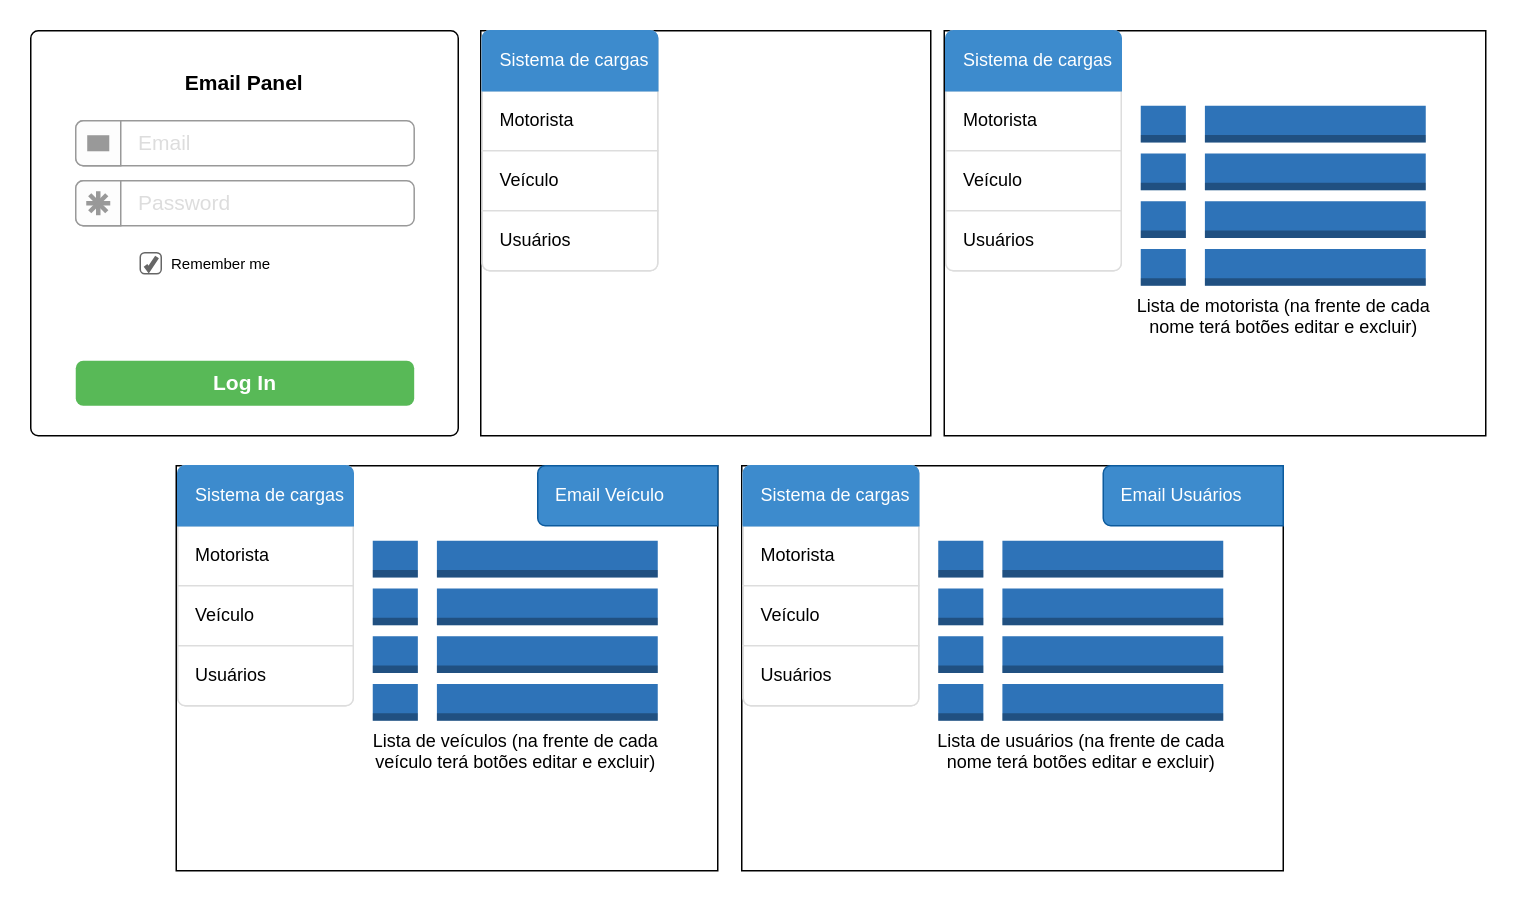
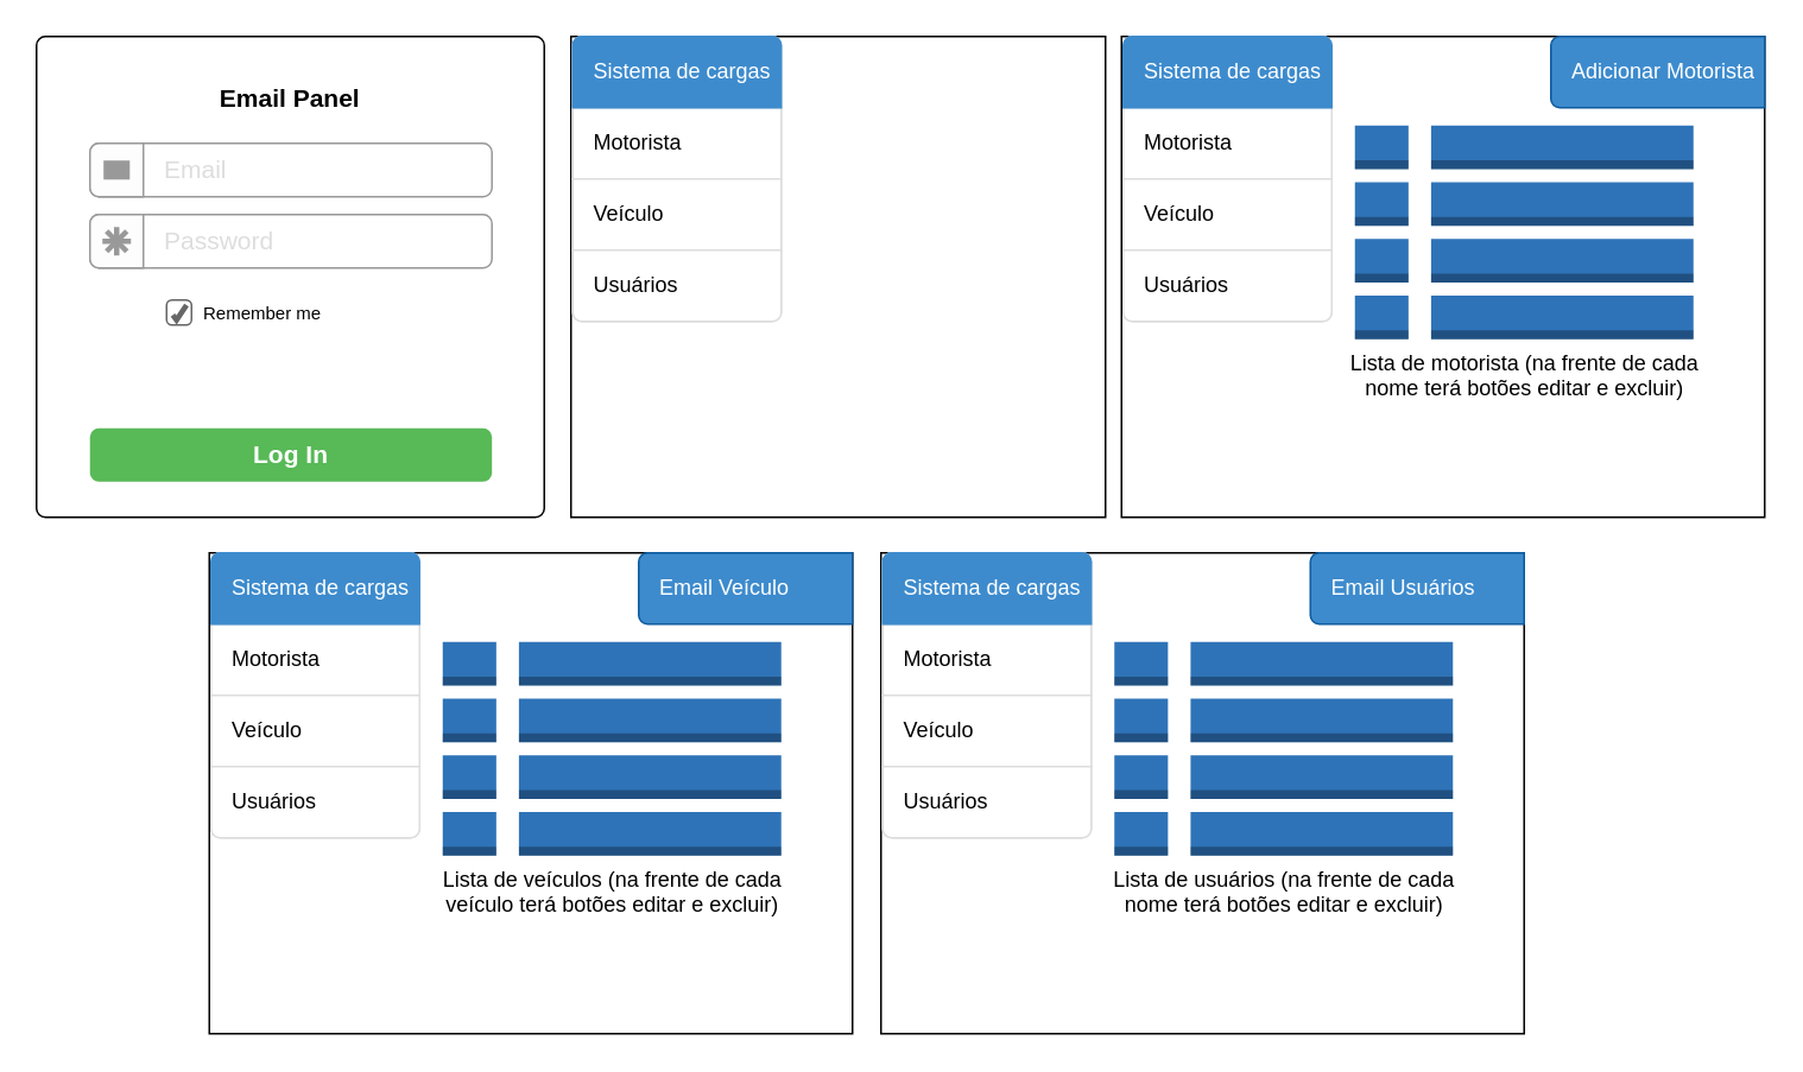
  <mxCell id="0" />
  <mxCell id="1" parent="0" />
  <mxCell id="2" value="Email Panel" style="html=1;shadow=0;dashed=0;shape=mxgraph.bootstrap.rrect;fillColor=#ffffff;align=center;rSize=5;strokeColor=#000000;verticalAlign=top;spacingTop=20;fontSize=14;fontStyle=1;whiteSpace=wrap;" vertex="1" parent="1"><mxGeometry x="20" y="20" width="285" height="270" as="geometry" /></mxCell>
  <mxCell id="3" value="Email" style="html=1;shadow=0;dashed=0;shape=mxgraph.bootstrap.rrect;rSize=5;strokeColor=#999999;fillColor=#ffffff;fontSize=14;fontColor=#dddddd;align=left;spacingLeft=40;whiteSpace=wrap;resizeWidth=1;" vertex="1" parent="2"><mxGeometry width="225.625" height="30" relative="1" as="geometry"><mxPoint x="30" y="60" as="offset" /></mxGeometry></mxCell>
  <mxCell id="4" value="" style="html=1;shadow=0;dashed=0;shape=mxgraph.bootstrap.leftButton;rSize=5;strokeColor=#999999;fillColor=#fdfdfd;resizeHeight=1;" vertex="1" parent="3"><mxGeometry width="30" height="30" relative="1" as="geometry" /></mxCell>
  <mxCell id="5" value="" style="html=1;shadow=0;dashed=0;shape=mxgraph.bootstrap.mail;strokeColor=#fdfdfd;fillColor=#999999;strokeWidth=1.3;" vertex="1" parent="4"><mxGeometry x="0.5" y="0.5" width="16" height="12" relative="1" as="geometry"><mxPoint x="-8" y="-6" as="offset" /></mxGeometry></mxCell>
  <mxCell id="6" value="Password" style="html=1;shadow=0;dashed=0;shape=mxgraph.bootstrap.rrect;fillColor=#ffffff;rSize=5;strokeColor=#999999;fontSize=14;fontColor=#dddddd;align=left;spacingLeft=40;whiteSpace=wrap;resizeWidth=1;" vertex="1" parent="2"><mxGeometry width="225.625" height="30" relative="1" as="geometry"><mxPoint x="30" y="100" as="offset" /></mxGeometry></mxCell>
  <mxCell id="7" value="" style="html=1;shadow=0;dashed=0;shape=mxgraph.bootstrap.leftButton;rSize=5;strokeColor=#999999;fillColor=#fdfdfd;resizeHeight=1;" vertex="1" parent="6"><mxGeometry width="30" height="30" relative="1" as="geometry"><mxPoint as="offset" /></mxGeometry></mxCell>
  <mxCell id="8" value="" style="html=1;shadow=0;dashed=0;shape=mxgraph.bootstrap.password;strokeColor=#999999;strokeWidth=3;" vertex="1" parent="7"><mxGeometry x="0.5" y="0.5" width="16" height="16" relative="1" as="geometry"><mxPoint x="-8" y="-8" as="offset" /></mxGeometry></mxCell>
  <mxCell id="9" value="Remember me" style="html=1;shadow=0;dashed=0;shape=mxgraph.bootstrap.checkbox;rSize=3;strokeColor=#666666;fillColor=#ffffff;labelPosition=right;align=left;spacingLeft=5;fontSize=10;" vertex="1" parent="2"><mxGeometry width="14" height="14" relative="1" as="geometry"><mxPoint x="73" y="148" as="offset" /></mxGeometry></mxCell>
  <mxCell id="10" value="Log In" style="html=1;shadow=0;dashed=0;shape=mxgraph.bootstrap.rrect;rSize=5;strokeColor=none;fillColor=#58B957;fontColor=#ffffff;fontSize=14;fontStyle=1;whiteSpace=wrap;resizeWidth=1;" vertex="1" parent="2"><mxGeometry y="1" width="225.625" height="30" relative="1" as="geometry"><mxPoint x="30" y="-50" as="offset" /></mxGeometry></mxCell>
  <mxCell id="11" value="" style="rounded=0;whiteSpace=wrap;html=1;" vertex="1" parent="1"><mxGeometry x="320" y="20" width="300" height="270" as="geometry" /></mxCell>
  <mxCell id="12" value="" style="html=1;shadow=0;dashed=0;shape=mxgraph.bootstrap.rrect;rSize=5;strokeColor=#dddddd;html=1;whiteSpace=wrap;fillColor=#ffffff;" vertex="1" parent="1"><mxGeometry x="321" y="20" width="117" height="160" as="geometry" /></mxCell>
  <mxCell id="13" value="Motorista" style="strokeColor=inherit;fillColor=inherit;gradientColor=inherit;html=1;shadow=0;dashed=0;shape=mxgraph.bootstrap.rect;spacingLeft=10;align=left;perimeter=none;whiteSpace=wrap;resizeWidth=1;" vertex="1" parent="12"><mxGeometry width="117" height="40" relative="1" as="geometry"><mxPoint y="40" as="offset" /></mxGeometry></mxCell>
  <mxCell id="14" value="Veículo" style="strokeColor=inherit;fillColor=inherit;gradientColor=inherit;html=1;shadow=0;dashed=0;shape=mxgraph.bootstrap.rect;spacingLeft=10;align=left;perimeter=none;whiteSpace=wrap;resizeWidth=1;" vertex="1" parent="12"><mxGeometry width="117" height="40" relative="1" as="geometry"><mxPoint y="80" as="offset" /></mxGeometry></mxCell>
  <mxCell id="15" value="Usuários" style="strokeColor=inherit;fillColor=inherit;gradientColor=inherit;html=1;shadow=0;dashed=0;shape=mxgraph.bootstrap.bottomButton;rSize=5;spacingLeft=10;align=left;perimeter=none;whiteSpace=wrap;resizeWidth=1;" vertex="1" parent="12"><mxGeometry y="1" width="117" height="40" relative="1" as="geometry"><mxPoint y="-40" as="offset" /></mxGeometry></mxCell>
  <mxCell id="16" value="Sistema de cargas" style="html=1;shadow=0;dashed=0;shape=mxgraph.bootstrap.topButton;rSize=5;fillColor=#3D8BCD;strokeColor=#3D8BCD;fontColor=#ffffff;spacingLeft=10;align=left;whiteSpace=wrap;resizeWidth=1;" vertex="1" parent="12"><mxGeometry width="117" height="40" relative="1" as="geometry" /></mxCell>
  <mxCell id="17" value="" style="rounded=0;whiteSpace=wrap;html=1;" vertex="1" parent="1"><mxGeometry x="629" y="20" width="361" height="270" as="geometry" /></mxCell>
  <mxCell id="18" value="Lista de motorista (na frente de cada&lt;br&gt;nome terá botões editar e excluir)" style="outlineConnect=0;dashed=0;verticalLabelPosition=bottom;verticalAlign=top;align=center;html=1;shape=mxgraph.aws3.table;fillColor=#2E73B8;gradientColor=none;" vertex="1" parent="1"><mxGeometry x="760" y="70" width="190" height="120" as="geometry" /></mxCell>
  <mxCell id="19" value="" style="html=1;shadow=0;dashed=0;shape=mxgraph.bootstrap.rrect;rSize=5;strokeColor=#dddddd;html=1;whiteSpace=wrap;fillColor=#ffffff;" vertex="1" parent="1"><mxGeometry x="630" y="20" width="117" height="160" as="geometry" /></mxCell>
  <mxCell id="20" value="Motorista" style="strokeColor=inherit;fillColor=inherit;gradientColor=inherit;html=1;shadow=0;dashed=0;shape=mxgraph.bootstrap.rect;spacingLeft=10;align=left;perimeter=none;whiteSpace=wrap;resizeWidth=1;" vertex="1" parent="19"><mxGeometry width="117" height="40" relative="1" as="geometry"><mxPoint y="40" as="offset" /></mxGeometry></mxCell>
  <mxCell id="21" value="Veículo" style="strokeColor=inherit;fillColor=inherit;gradientColor=inherit;html=1;shadow=0;dashed=0;shape=mxgraph.bootstrap.rect;spacingLeft=10;align=left;perimeter=none;whiteSpace=wrap;resizeWidth=1;" vertex="1" parent="19"><mxGeometry width="117" height="40" relative="1" as="geometry"><mxPoint y="80" as="offset" /></mxGeometry></mxCell>
  <mxCell id="22" value="Usuários" style="strokeColor=inherit;fillColor=inherit;gradientColor=inherit;html=1;shadow=0;dashed=0;shape=mxgraph.bootstrap.bottomButton;rSize=5;spacingLeft=10;align=left;perimeter=none;whiteSpace=wrap;resizeWidth=1;" vertex="1" parent="19"><mxGeometry y="1" width="117" height="40" relative="1" as="geometry"><mxPoint y="-40" as="offset" /></mxGeometry></mxCell>
  <mxCell id="23" value="Sistema de cargas" style="html=1;shadow=0;dashed=0;shape=mxgraph.bootstrap.topButton;rSize=5;fillColor=#3D8BCD;strokeColor=#3D8BCD;fontColor=#ffffff;spacingLeft=10;align=left;whiteSpace=wrap;resizeWidth=1;" vertex="1" parent="19"><mxGeometry width="117" height="40" relative="1" as="geometry" /></mxCell>
+ <mxCell id="24" value="Adicionar Motorista" style="html=1;shadow=0;dashed=0;shape=mxgraph.bootstrap.leftButton;rSize=5;fillColor=#3D8BCD;strokeColor=#0D5B9D;fontColor=#ffffff;spacingLeft=10;align=left;whiteSpace=wrap;" vertex="1" parent="1"><mxGeometry x="870" y="20" width="120" height="40" as="geometry" /></mxCell>
  <mxCell id="25" value="" style="rounded=0;whiteSpace=wrap;html=1;" vertex="1" parent="1"><mxGeometry x="117" y="310" width="361" height="270" as="geometry" /></mxCell>
  <mxCell id="26" value="Lista de veículos (na frente de cada&lt;br&gt;veículo terá botões editar e excluir)" style="outlineConnect=0;dashed=0;verticalLabelPosition=bottom;verticalAlign=top;align=center;html=1;shape=mxgraph.aws3.table;fillColor=#2E73B8;gradientColor=none;" vertex="1" parent="1"><mxGeometry x="248" y="360" width="190" height="120" as="geometry" /></mxCell>
  <mxCell id="27" value="" style="html=1;shadow=0;dashed=0;shape=mxgraph.bootstrap.rrect;rSize=5;strokeColor=#dddddd;html=1;whiteSpace=wrap;fillColor=#ffffff;" vertex="1" parent="1"><mxGeometry x="118" y="310" width="117" height="160" as="geometry" /></mxCell>
  <mxCell id="28" value="Motorista" style="strokeColor=inherit;fillColor=inherit;gradientColor=inherit;html=1;shadow=0;dashed=0;shape=mxgraph.bootstrap.rect;spacingLeft=10;align=left;perimeter=none;whiteSpace=wrap;resizeWidth=1;" vertex="1" parent="27"><mxGeometry width="117" height="40" relative="1" as="geometry"><mxPoint y="40" as="offset" /></mxGeometry></mxCell>
  <mxCell id="29" value="Veículo" style="strokeColor=inherit;fillColor=inherit;gradientColor=inherit;html=1;shadow=0;dashed=0;shape=mxgraph.bootstrap.rect;spacingLeft=10;align=left;perimeter=none;whiteSpace=wrap;resizeWidth=1;" vertex="1" parent="27"><mxGeometry width="117" height="40" relative="1" as="geometry"><mxPoint y="80" as="offset" /></mxGeometry></mxCell>
  <mxCell id="30" value="Usuários" style="strokeColor=inherit;fillColor=inherit;gradientColor=inherit;html=1;shadow=0;dashed=0;shape=mxgraph.bootstrap.bottomButton;rSize=5;spacingLeft=10;align=left;perimeter=none;whiteSpace=wrap;resizeWidth=1;" vertex="1" parent="27"><mxGeometry y="1" width="117" height="40" relative="1" as="geometry"><mxPoint y="-40" as="offset" /></mxGeometry></mxCell>
  <mxCell id="31" value="Sistema de cargas" style="html=1;shadow=0;dashed=0;shape=mxgraph.bootstrap.topButton;rSize=5;fillColor=#3D8BCD;strokeColor=#3D8BCD;fontColor=#ffffff;spacingLeft=10;align=left;whiteSpace=wrap;resizeWidth=1;" vertex="1" parent="27"><mxGeometry width="117" height="40" relative="1" as="geometry" /></mxCell>
  <mxCell id="32" value="Email Veículo" style="html=1;shadow=0;dashed=0;shape=mxgraph.bootstrap.leftButton;rSize=5;fillColor=#3D8BCD;strokeColor=#0D5B9D;fontColor=#ffffff;spacingLeft=10;align=left;whiteSpace=wrap;" vertex="1" parent="1"><mxGeometry x="358" y="310" width="120" height="40" as="geometry" /></mxCell>
  <mxCell id="33" value="" style="rounded=0;whiteSpace=wrap;html=1;" vertex="1" parent="1"><mxGeometry x="494" y="310" width="361" height="270" as="geometry" /></mxCell>
  <mxCell id="34" value="Lista de usuários (na frente de cada&lt;br&gt;nome terá botões editar e excluir)" style="outlineConnect=0;dashed=0;verticalLabelPosition=bottom;verticalAlign=top;align=center;html=1;shape=mxgraph.aws3.table;fillColor=#2E73B8;gradientColor=none;" vertex="1" parent="1"><mxGeometry x="625" y="360" width="190" height="120" as="geometry" /></mxCell>
  <mxCell id="35" value="" style="html=1;shadow=0;dashed=0;shape=mxgraph.bootstrap.rrect;rSize=5;strokeColor=#dddddd;html=1;whiteSpace=wrap;fillColor=#ffffff;" vertex="1" parent="1"><mxGeometry x="495" y="310" width="117" height="160" as="geometry" /></mxCell>
  <mxCell id="36" value="Motorista" style="strokeColor=inherit;fillColor=inherit;gradientColor=inherit;html=1;shadow=0;dashed=0;shape=mxgraph.bootstrap.rect;spacingLeft=10;align=left;perimeter=none;whiteSpace=wrap;resizeWidth=1;" vertex="1" parent="35"><mxGeometry width="117" height="40" relative="1" as="geometry"><mxPoint y="40" as="offset" /></mxGeometry></mxCell>
  <mxCell id="37" value="Veículo" style="strokeColor=inherit;fillColor=inherit;gradientColor=inherit;html=1;shadow=0;dashed=0;shape=mxgraph.bootstrap.rect;spacingLeft=10;align=left;perimeter=none;whiteSpace=wrap;resizeWidth=1;" vertex="1" parent="35"><mxGeometry width="117" height="40" relative="1" as="geometry"><mxPoint y="80" as="offset" /></mxGeometry></mxCell>
  <mxCell id="38" value="Usuários" style="strokeColor=inherit;fillColor=inherit;gradientColor=inherit;html=1;shadow=0;dashed=0;shape=mxgraph.bootstrap.bottomButton;rSize=5;spacingLeft=10;align=left;perimeter=none;whiteSpace=wrap;resizeWidth=1;" vertex="1" parent="35"><mxGeometry y="1" width="117" height="40" relative="1" as="geometry"><mxPoint y="-40" as="offset" /></mxGeometry></mxCell>
  <mxCell id="39" value="Sistema de cargas" style="html=1;shadow=0;dashed=0;shape=mxgraph.bootstrap.topButton;rSize=5;fillColor=#3D8BCD;strokeColor=#3D8BCD;fontColor=#ffffff;spacingLeft=10;align=left;whiteSpace=wrap;resizeWidth=1;" vertex="1" parent="35"><mxGeometry width="117" height="40" relative="1" as="geometry" /></mxCell>
  <mxCell id="40" value="Email Usuários" style="html=1;shadow=0;dashed=0;shape=mxgraph.bootstrap.leftButton;rSize=5;fillColor=#3D8BCD;strokeColor=#0D5B9D;fontColor=#ffffff;spacingLeft=10;align=left;whiteSpace=wrap;" vertex="1" parent="1"><mxGeometry x="735" y="310" width="120" height="40" as="geometry" /></mxCell>
